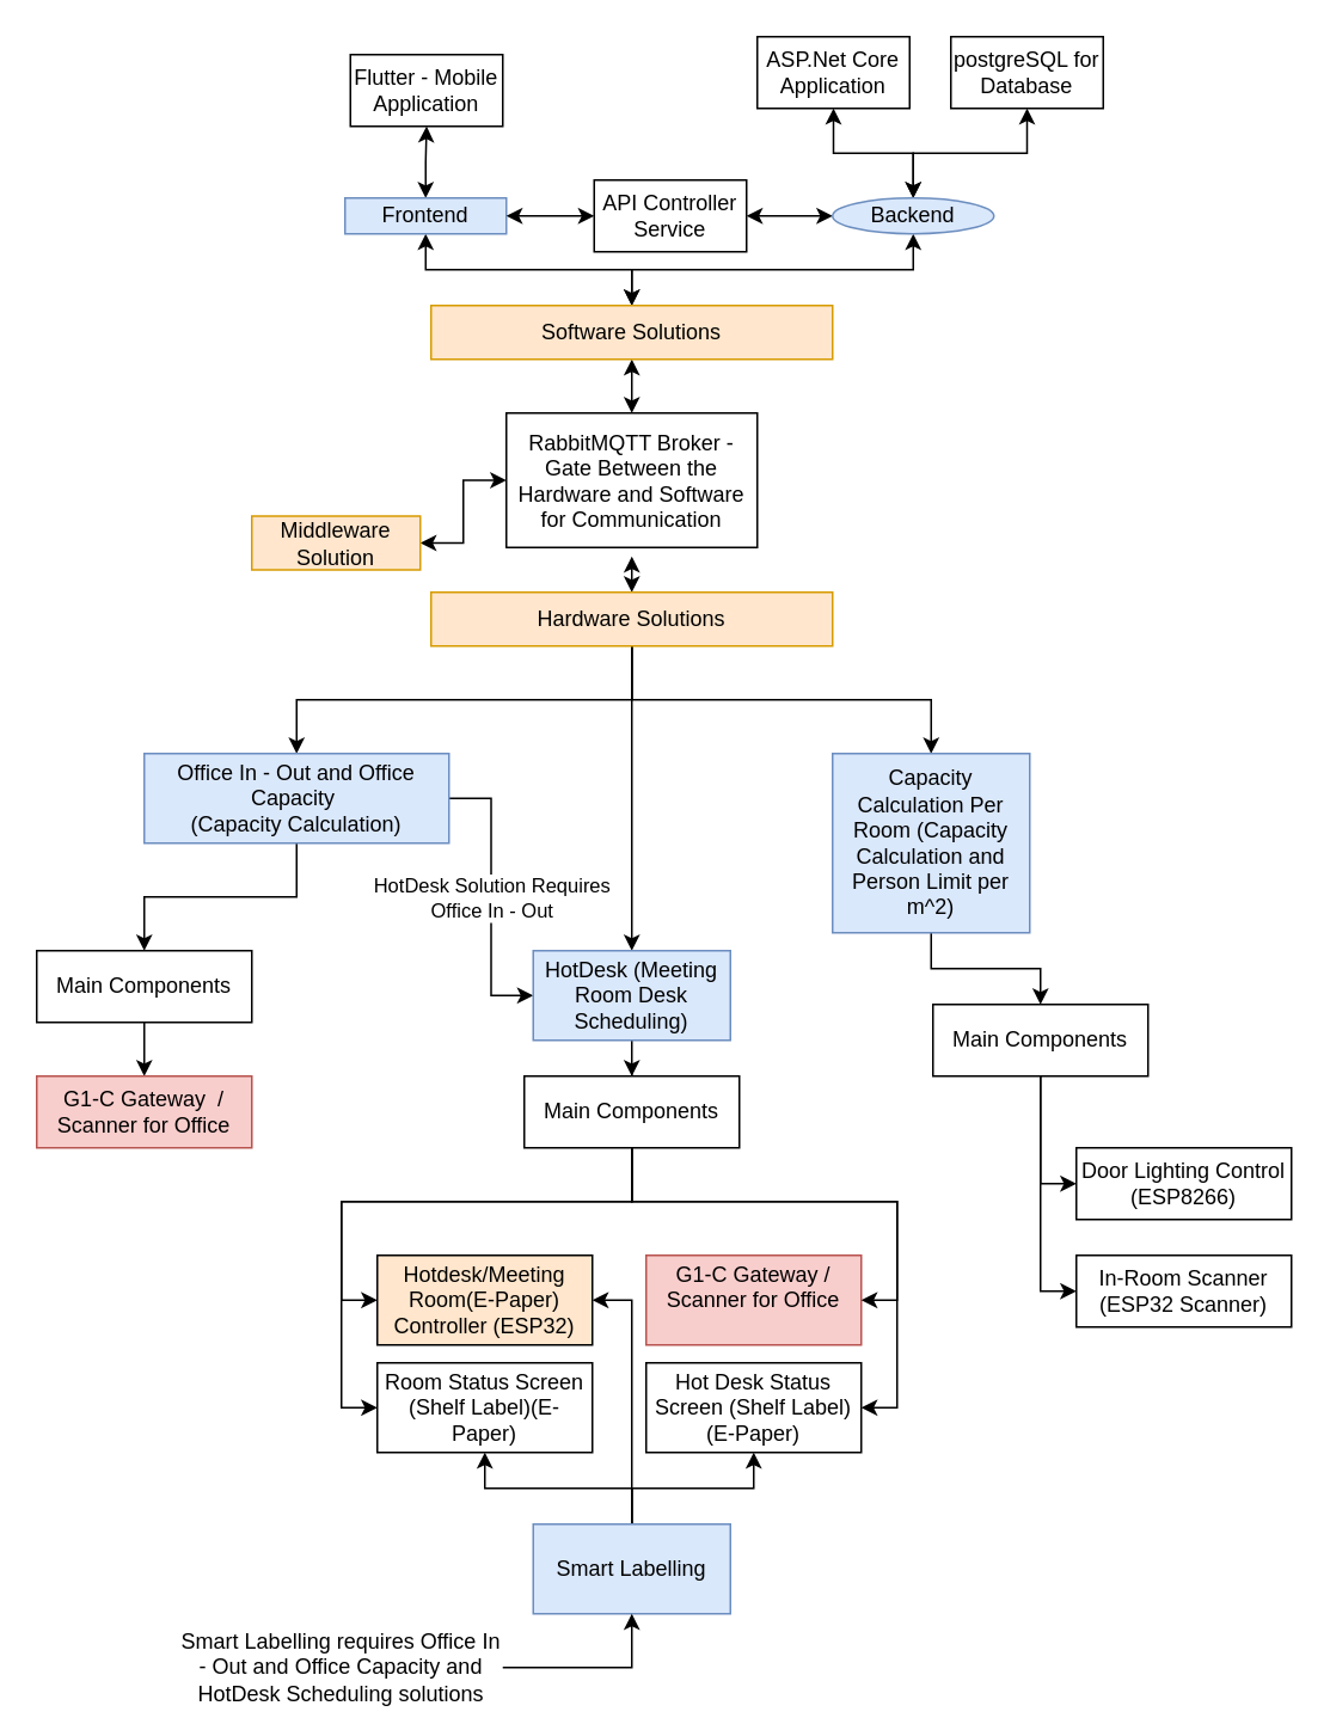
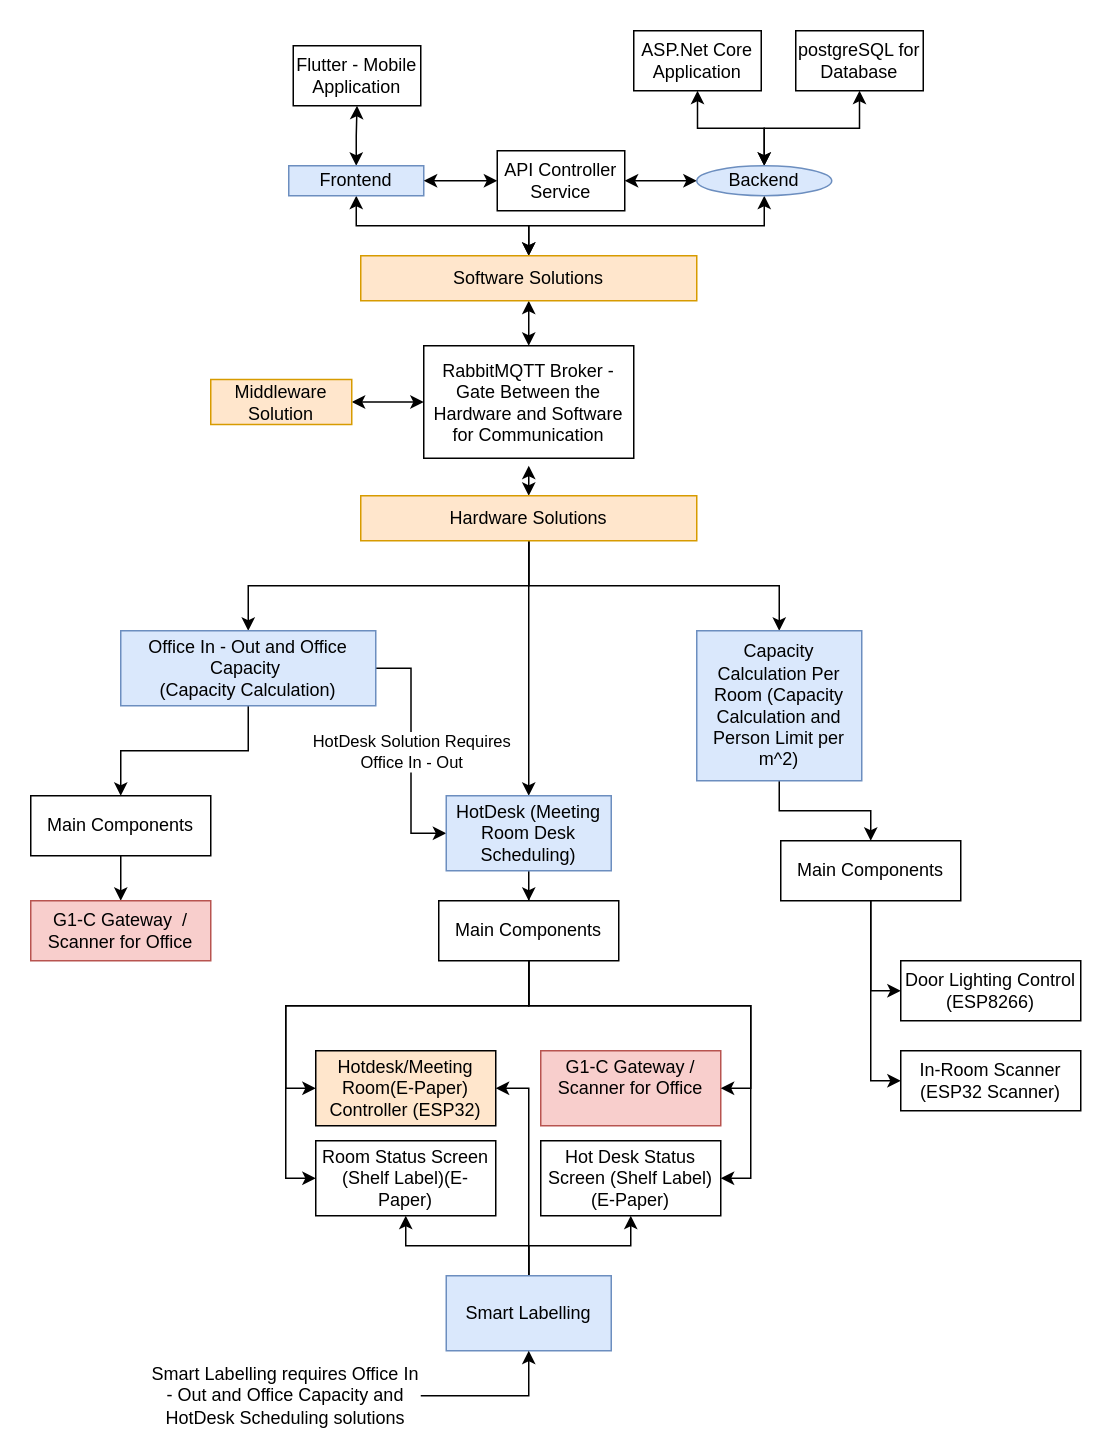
  <mxCell id="0" />
  <mxCell id="1" parent="0" />
  <mxCell id="2" style="edgeStyle=orthogonalEdgeStyle;rounded=0;orthogonalLoop=1;jettySize=auto;html=1;entryX=0.5;entryY=0;entryDx=0;entryDy=0;shadow=0;sketch=0;spacingTop=0;" parent="1" source="6" target="9" edge="1"><mxGeometry relative="1" as="geometry" /></mxCell>
  <mxCell id="3" style="edgeStyle=orthogonalEdgeStyle;rounded=0;orthogonalLoop=1;jettySize=auto;html=1;entryX=0.5;entryY=0;entryDx=0;entryDy=0;shadow=0;sketch=0;spacingTop=0;" parent="1" source="6" target="11" edge="1"><mxGeometry relative="1" as="geometry" /></mxCell>
  <mxCell id="4" style="edgeStyle=orthogonalEdgeStyle;rounded=0;orthogonalLoop=1;jettySize=auto;html=1;entryX=0.5;entryY=0;entryDx=0;entryDy=0;shadow=0;sketch=0;spacingTop=0;" parent="1" source="6" target="13" edge="1"><mxGeometry relative="1" as="geometry" /></mxCell>
  <mxCell id="5" style="edgeStyle=orthogonalEdgeStyle;rounded=0;orthogonalLoop=1;jettySize=auto;html=1;startArrow=classic;startFill=1;" parent="1" source="6" edge="1"><mxGeometry relative="1" as="geometry"><mxPoint x="352" y="310" as="targetPoint" /></mxGeometry></mxCell>
  <mxCell id="6" value="Hardware Solutions" style="rounded=0;whiteSpace=wrap;html=1;shadow=0;sketch=0;spacingTop=0;fillColor=#ffe6cc;strokeColor=#d79b00;" parent="1" vertex="1"><mxGeometry x="240" y="330" width="224" height="30" as="geometry" /></mxCell>
  <mxCell id="7" value="HotDesk Solution Requires&lt;br&gt;Office In - Out" style="edgeStyle=orthogonalEdgeStyle;rounded=0;orthogonalLoop=1;jettySize=auto;html=1;entryX=0;entryY=0.5;entryDx=0;entryDy=0;shadow=0;sketch=0;spacingTop=0;" parent="1" source="9" target="11" edge="1"><mxGeometry relative="1" as="geometry" /></mxCell>
  <mxCell id="8" style="edgeStyle=orthogonalEdgeStyle;rounded=0;orthogonalLoop=1;jettySize=auto;html=1;entryX=0.5;entryY=0;entryDx=0;entryDy=0;shadow=0;sketch=0;spacingTop=0;" parent="1" source="9" target="15" edge="1"><mxGeometry relative="1" as="geometry" /></mxCell>
  <mxCell id="9" value="Office In - Out and Office Capacity&amp;nbsp;&lt;br&gt;(Capacity Calculation)" style="rounded=0;whiteSpace=wrap;html=1;shadow=0;sketch=0;spacingTop=0;fillColor=#dae8fc;strokeColor=#6c8ebf;" parent="1" vertex="1"><mxGeometry x="80" y="420" width="170" height="50" as="geometry" /></mxCell>
  <mxCell id="10" style="edgeStyle=orthogonalEdgeStyle;rounded=0;orthogonalLoop=1;jettySize=auto;html=1;entryX=0.5;entryY=0;entryDx=0;entryDy=0;shadow=0;sketch=0;spacingTop=0;" parent="1" source="11" target="26" edge="1"><mxGeometry relative="1" as="geometry" /></mxCell>
  <mxCell id="11" value="HotDesk (Meeting Room Desk Scheduling)" style="rounded=0;whiteSpace=wrap;html=1;shadow=0;sketch=0;spacingTop=0;fillColor=#dae8fc;strokeColor=#6c8ebf;" parent="1" vertex="1"><mxGeometry x="297" y="530" width="110" height="50" as="geometry" /></mxCell>
  <mxCell id="12" style="edgeStyle=orthogonalEdgeStyle;rounded=0;orthogonalLoop=1;jettySize=auto;html=1;entryX=0.5;entryY=0;entryDx=0;entryDy=0;shadow=0;sketch=0;spacingTop=0;" parent="1" source="13" target="21" edge="1"><mxGeometry relative="1" as="geometry" /></mxCell>
  <mxCell id="13" value="Capacity Calculation Per Room (Capacity Calculation and Person Limit per m^2)" style="rounded=0;whiteSpace=wrap;html=1;shadow=0;sketch=0;spacingTop=0;fillColor=#dae8fc;strokeColor=#6c8ebf;" parent="1" vertex="1"><mxGeometry x="464" y="420" width="110" height="100" as="geometry" /></mxCell>
  <mxCell id="14" style="edgeStyle=orthogonalEdgeStyle;rounded=0;orthogonalLoop=1;jettySize=auto;html=1;entryX=0.5;entryY=0;entryDx=0;entryDy=0;shadow=0;sketch=0;spacingTop=0;" parent="1" source="15" target="16" edge="1"><mxGeometry relative="1" as="geometry" /></mxCell>
  <mxCell id="15" value="Main Components" style="rounded=0;whiteSpace=wrap;html=1;shadow=0;sketch=0;spacingTop=0;" parent="1" vertex="1"><mxGeometry x="20" y="530" width="120" height="40" as="geometry" /></mxCell>
  <mxCell id="16" value="G1-C Gateway&amp;nbsp; / Scanner for Office" style="rounded=0;whiteSpace=wrap;html=1;shadow=0;sketch=0;spacingTop=0;fillColor=#f8cecc;strokeColor=#b85450;" parent="1" vertex="1"><mxGeometry x="20" y="600" width="120" height="40" as="geometry" /></mxCell>
  <mxCell id="17" value="Hotdesk/Meeting Room(E-Paper) Controller (ESP32)" style="rounded=0;whiteSpace=wrap;html=1;shadow=0;sketch=0;spacingTop=0;fillColor=#ffe6cc;" parent="1" vertex="1"><mxGeometry x="210" y="700" width="120" height="50" as="geometry" /></mxCell>
  <mxCell id="18" value="G1-C Gateway / Scanner for Office&lt;br&gt;&amp;nbsp;" style="rounded=0;whiteSpace=wrap;html=1;shadow=0;sketch=0;spacingTop=0;fillColor=#f8cecc;strokeColor=#b85450;" parent="1" vertex="1"><mxGeometry x="360" y="700" width="120" height="50" as="geometry" /></mxCell>
  <mxCell id="19" style="edgeStyle=orthogonalEdgeStyle;rounded=0;orthogonalLoop=1;jettySize=auto;html=1;entryX=0;entryY=0.5;entryDx=0;entryDy=0;shadow=0;sketch=0;spacingTop=0;" parent="1" source="21" target="27" edge="1"><mxGeometry relative="1" as="geometry"><Array as="points"><mxPoint x="580" y="720" /></Array></mxGeometry></mxCell>
  <mxCell id="20" style="edgeStyle=orthogonalEdgeStyle;rounded=0;orthogonalLoop=1;jettySize=auto;html=1;entryX=0;entryY=0.5;entryDx=0;entryDy=0;shadow=0;sketch=0;spacingTop=0;" parent="1" source="21" target="28" edge="1"><mxGeometry relative="1" as="geometry" /></mxCell>
  <mxCell id="21" value="Main Components" style="rounded=0;whiteSpace=wrap;html=1;shadow=0;sketch=0;spacingTop=0;" parent="1" vertex="1"><mxGeometry x="520" y="560" width="120" height="40" as="geometry" /></mxCell>
  <mxCell id="22" style="edgeStyle=orthogonalEdgeStyle;rounded=0;orthogonalLoop=1;jettySize=auto;html=1;entryX=0;entryY=0.5;entryDx=0;entryDy=0;shadow=0;sketch=0;spacingTop=0;" parent="1" source="26" target="17" edge="1"><mxGeometry relative="1" as="geometry" /></mxCell>
  <mxCell id="23" style="edgeStyle=orthogonalEdgeStyle;rounded=0;orthogonalLoop=1;jettySize=auto;html=1;entryX=1;entryY=0.5;entryDx=0;entryDy=0;shadow=0;sketch=0;spacingTop=0;" parent="1" source="26" target="18" edge="1"><mxGeometry relative="1" as="geometry"><Array as="points"><mxPoint x="352" y="670" /><mxPoint x="500" y="670" /><mxPoint x="500" y="725" /></Array></mxGeometry></mxCell>
  <mxCell id="24" style="edgeStyle=orthogonalEdgeStyle;rounded=0;orthogonalLoop=1;jettySize=auto;html=1;entryX=0;entryY=0.5;entryDx=0;entryDy=0;shadow=0;sketch=0;spacingTop=0;" parent="1" source="26" target="30" edge="1"><mxGeometry relative="1" as="geometry"><Array as="points"><mxPoint x="352" y="670" /><mxPoint x="190" y="670" /><mxPoint x="190" y="785" /></Array></mxGeometry></mxCell>
  <mxCell id="25" style="edgeStyle=orthogonalEdgeStyle;rounded=0;orthogonalLoop=1;jettySize=auto;html=1;entryX=1;entryY=0.5;entryDx=0;entryDy=0;shadow=0;sketch=0;spacingTop=0;" parent="1" source="26" target="29" edge="1"><mxGeometry relative="1" as="geometry"><Array as="points"><mxPoint x="352" y="670" /><mxPoint x="500" y="670" /><mxPoint x="500" y="785" /></Array></mxGeometry></mxCell>
  <mxCell id="26" value="Main Components" style="rounded=0;whiteSpace=wrap;html=1;shadow=0;sketch=0;spacingTop=0;" parent="1" vertex="1"><mxGeometry x="292" y="600" width="120" height="40" as="geometry" /></mxCell>
  <mxCell id="27" value="In-Room Scanner (ESP32 Scanner)" style="rounded=0;whiteSpace=wrap;html=1;shadow=0;sketch=0;spacingTop=0;" parent="1" vertex="1"><mxGeometry x="600" y="700" width="120" height="40" as="geometry" /></mxCell>
  <mxCell id="28" value="Door Lighting Control (ESP8266)" style="rounded=0;whiteSpace=wrap;html=1;shadow=0;sketch=0;spacingTop=0;" parent="1" vertex="1"><mxGeometry x="600" y="640" width="120" height="40" as="geometry" /></mxCell>
  <mxCell id="29" value="Hot Desk Status Screen (Shelf Label)(E-Paper)" style="rounded=0;whiteSpace=wrap;html=1;shadow=0;sketch=0;spacingTop=0;" parent="1" vertex="1"><mxGeometry x="360" y="760" width="120" height="50" as="geometry" /></mxCell>
  <mxCell id="30" value="Room Status Screen (Shelf Label)(E-Paper)" style="rounded=0;whiteSpace=wrap;html=1;shadow=0;sketch=0;spacingTop=0;" parent="1" vertex="1"><mxGeometry x="210" y="760" width="120" height="50" as="geometry" /></mxCell>
  <mxCell id="31" style="edgeStyle=orthogonalEdgeStyle;rounded=0;sketch=0;orthogonalLoop=1;jettySize=auto;html=1;entryX=0.5;entryY=1;entryDx=0;entryDy=0;shadow=0;strokeColor=#000000;" parent="1" source="34" target="30" edge="1"><mxGeometry relative="1" as="geometry" /></mxCell>
  <mxCell id="32" style="edgeStyle=orthogonalEdgeStyle;rounded=0;sketch=0;orthogonalLoop=1;jettySize=auto;html=1;shadow=0;strokeColor=#000000;" parent="1" source="34" target="29" edge="1"><mxGeometry relative="1" as="geometry" /></mxCell>
  <mxCell id="33" style="edgeStyle=orthogonalEdgeStyle;rounded=0;sketch=0;orthogonalLoop=1;jettySize=auto;html=1;entryX=1;entryY=0.5;entryDx=0;entryDy=0;shadow=0;strokeColor=#000000;" parent="1" source="34" target="17" edge="1"><mxGeometry relative="1" as="geometry" /></mxCell>
  <mxCell id="34" value="Smart Labelling" style="rounded=0;whiteSpace=wrap;html=1;shadow=0;sketch=0;spacingTop=0;fillColor=#dae8fc;strokeColor=#6c8ebf;" parent="1" vertex="1"><mxGeometry x="297" y="850" width="110" height="50" as="geometry" /></mxCell>
  <mxCell id="35" style="edgeStyle=orthogonalEdgeStyle;rounded=0;sketch=0;orthogonalLoop=1;jettySize=auto;html=1;entryX=0.5;entryY=1;entryDx=0;entryDy=0;shadow=0;strokeColor=#000000;" parent="1" source="36" target="34" edge="1"><mxGeometry relative="1" as="geometry" /></mxCell>
  <mxCell id="36" value="Smart Labelling requires Office In - Out and Office Capacity and HotDesk Scheduling solutions" style="text;html=1;strokeColor=none;fillColor=none;align=center;verticalAlign=middle;whiteSpace=wrap;rounded=0;shadow=0;" parent="1" vertex="1"><mxGeometry x="100" y="920" width="180" height="20" as="geometry" /></mxCell>
  <mxCell id="37" style="edgeStyle=orthogonalEdgeStyle;rounded=0;orthogonalLoop=1;jettySize=auto;html=1;entryX=0.5;entryY=0;entryDx=0;entryDy=0;startArrow=classic;startFill=1;" parent="1" source="40" target="43" edge="1"><mxGeometry relative="1" as="geometry" /></mxCell>
  <mxCell id="38" style="edgeStyle=orthogonalEdgeStyle;rounded=0;orthogonalLoop=1;jettySize=auto;html=1;entryX=0.5;entryY=1;entryDx=0;entryDy=0;startArrow=classic;startFill=1;" parent="1" source="40" target="45" edge="1"><mxGeometry relative="1" as="geometry" /></mxCell>
  <mxCell id="39" style="edgeStyle=orthogonalEdgeStyle;rounded=0;orthogonalLoop=1;jettySize=auto;html=1;entryX=0.5;entryY=1;entryDx=0;entryDy=0;startArrow=classic;startFill=1;" parent="1" source="40" target="49" edge="1"><mxGeometry relative="1" as="geometry" /></mxCell>
  <mxCell id="40" value="Software Solutions" style="rounded=0;whiteSpace=wrap;html=1;shadow=0;sketch=0;spacingTop=0;fillColor=#ffe6cc;strokeColor=#d79b00;" parent="1" vertex="1"><mxGeometry x="240" y="170" width="224" height="30" as="geometry" /></mxCell>
  <mxCell id="41" style="edgeStyle=orthogonalEdgeStyle;rounded=0;orthogonalLoop=1;jettySize=auto;html=1;entryX=0;entryY=0.5;entryDx=0;entryDy=0;startArrow=classic;startFill=1;" parent="1" source="42" target="43" edge="1"><mxGeometry relative="1" as="geometry" /></mxCell>
- <mxCell id="42" value="Middleware Solution" style="rounded=0;whiteSpace=wrap;html=1;shadow=0;sketch=0;spacingTop=0;fillColor=#ffe6cc;strokeColor=#d79b00;direction=west;" parent="1" vertex="1"><mxGeometry x="140" y="287.5" width="94" height="30" as="geometry" /></mxCell>
+ <mxCell id="42" value="Middleware Solution" style="rounded=0;whiteSpace=wrap;html=1;shadow=0;sketch=0;spacingTop=0;fillColor=#ffe6cc;strokeColor=#d79b00;direction=west;" parent="1" vertex="1"><mxGeometry x="140" y="252.5" width="94" height="30" as="geometry" /></mxCell>
  <mxCell id="43" value="RabbitMQTT Broker - Gate Between the Hardware and Software for Communication" style="rounded=0;whiteSpace=wrap;html=1;shadow=0;sketch=0;spacingTop=0;" parent="1" vertex="1"><mxGeometry x="282" y="230" width="140" height="75" as="geometry" /></mxCell>
  <mxCell id="44" style="edgeStyle=orthogonalEdgeStyle;rounded=0;orthogonalLoop=1;jettySize=auto;html=1;entryX=0.5;entryY=1;entryDx=0;entryDy=0;startArrow=classic;startFill=1;" parent="1" source="45" target="52" edge="1"><mxGeometry relative="1" as="geometry" /></mxCell>
  <mxCell id="45" value="Frontend" style="rounded=0;whiteSpace=wrap;html=1;shadow=0;sketch=0;spacingTop=0;fillColor=#dae8fc;strokeColor=#6c8ebf;" parent="1" vertex="1"><mxGeometry x="192" y="110" width="90" height="20" as="geometry" /></mxCell>
  <mxCell id="46" style="edgeStyle=orthogonalEdgeStyle;rounded=0;orthogonalLoop=1;jettySize=auto;html=1;entryX=0.5;entryY=1;entryDx=0;entryDy=0;startArrow=classic;startFill=1;" parent="1" source="49" target="50" edge="1"><mxGeometry relative="1" as="geometry" /></mxCell>
  <mxCell id="47" style="edgeStyle=orthogonalEdgeStyle;rounded=0;orthogonalLoop=1;jettySize=auto;html=1;startArrow=classic;startFill=1;" parent="1" source="49" target="51" edge="1"><mxGeometry relative="1" as="geometry"><mxPoint x="510" y="70" as="targetPoint" /></mxGeometry></mxCell>
  <mxCell id="48" style="edgeStyle=orthogonalEdgeStyle;rounded=0;orthogonalLoop=1;jettySize=auto;html=1;entryX=1;entryY=0.5;entryDx=0;entryDy=0;startArrow=classic;startFill=1;" parent="1" source="49" target="54" edge="1"><mxGeometry relative="1" as="geometry" /></mxCell>
  <mxCell id="49" value="Backend" style="ellipse;whiteSpace=wrap;html=1;shadow=0;sketch=0;spacingTop=0;fillColor=#dae8fc;strokeColor=#6c8ebf;" parent="1" vertex="1"><mxGeometry x="464" y="110" width="90" height="20" as="geometry" /></mxCell>
  <mxCell id="50" value="ASP.Net Core Application" style="rounded=0;whiteSpace=wrap;html=1;shadow=0;sketch=0;spacingTop=0;" parent="1" vertex="1"><mxGeometry x="422" y="20" width="85" height="40" as="geometry" /></mxCell>
  <mxCell id="51" value="postgreSQL for Database" style="rounded=0;whiteSpace=wrap;html=1;shadow=0;sketch=0;spacingTop=0;" parent="1" vertex="1"><mxGeometry x="530" y="20" width="85" height="40" as="geometry" /></mxCell>
  <mxCell id="52" value="Flutter - Mobile Application" style="rounded=0;whiteSpace=wrap;html=1;shadow=0;sketch=0;spacingTop=0;" parent="1" vertex="1"><mxGeometry x="195" y="30" width="85" height="40" as="geometry" /></mxCell>
  <mxCell id="53" style="edgeStyle=orthogonalEdgeStyle;rounded=0;orthogonalLoop=1;jettySize=auto;html=1;entryX=1;entryY=0.5;entryDx=0;entryDy=0;startArrow=classic;startFill=1;" parent="1" source="54" target="45" edge="1"><mxGeometry relative="1" as="geometry" /></mxCell>
  <mxCell id="54" value="API Controller Service" style="rounded=0;whiteSpace=wrap;html=1;shadow=0;sketch=0;spacingTop=0;" parent="1" vertex="1"><mxGeometry x="331" y="100" width="85" height="40" as="geometry" /></mxCell>
